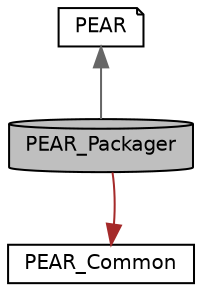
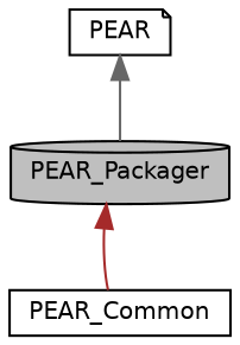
  digraph {
    node [color=black fillcolor=white fontname=Helvetica fontsize=10 style=filled]
    edge [dir=back fontname=Helvetica fontsize=10 labelfontname=Helvetica labelfontsize=10 style=solid]
    n1 [fillcolor=grey75 fontcolor=black height=0.2 label=PEAR_Packager shape=cylinder width=0.4]
    n2 [height=0.2 label=PEAR_Common shape=box width=0.4]
    n3 [height=0.2 label=PEAR shape=note width=0.4]
-   n2 -> n1 [color=brown]
+   n1 -> n2 [color=brown]
    n3 -> n1 [color=gray40]
  }
